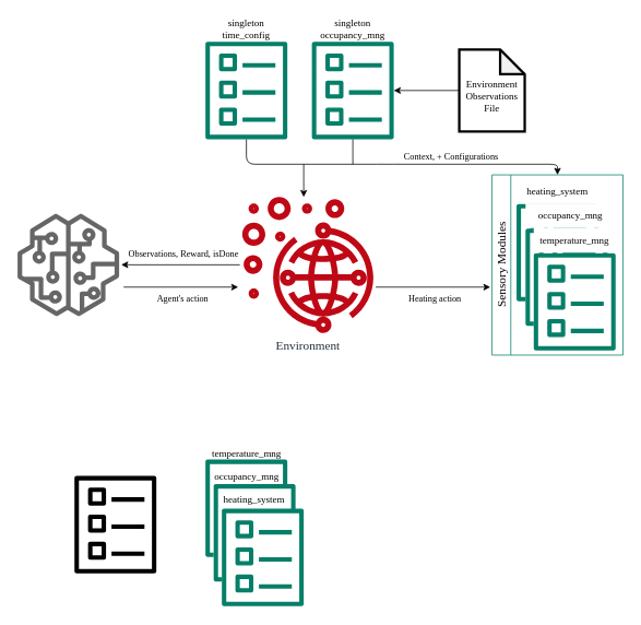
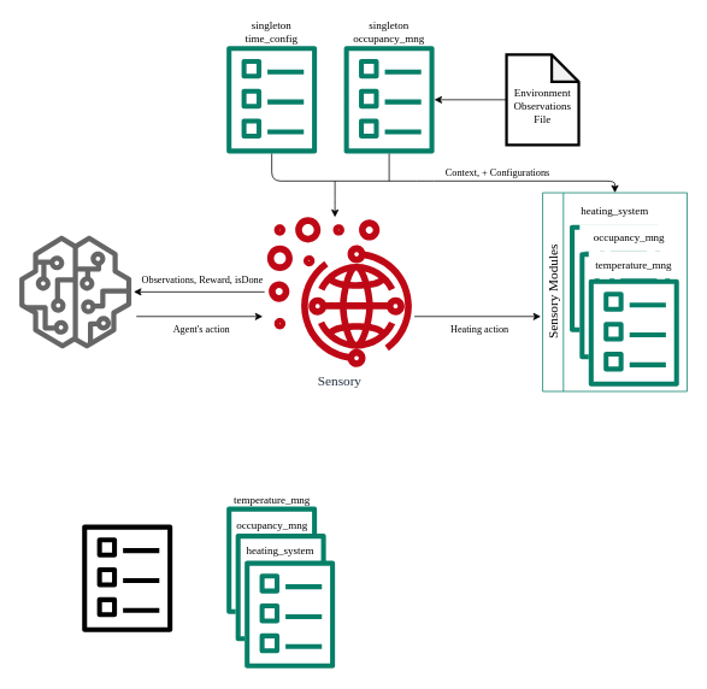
  <mxCell id="0" />
  <mxCell id="1" parent="0" />
  <mxCell id="2" style="edgeStyle=none;html=1;fontFamily=Georgia;" parent="1" source="3" target="22" edge="1"><mxGeometry relative="1" as="geometry"><mxPoint x="515" y="70.676" as="targetPoint" /></mxGeometry></mxCell>
  <mxCell id="3" value="&lt;br&gt;Environment Observations&lt;br&gt;File" style="shape=note;whiteSpace=wrap;html=1;backgroundOutline=1;darkOpacity=0.05;strokeColor=#000000;strokeWidth=3;fontFamily=Georgia;" parent="1" vertex="1"><mxGeometry x="560" y="60" width="80" height="100" as="geometry" /></mxCell>
  <mxCell id="4" value="Sensory Modules" style="swimlane;horizontal=0;whiteSpace=wrap;html=1;strokeColor=#067f68;fontFamily=Georgia;fontSize=15;fontStyle=0" parent="1" vertex="1"><mxGeometry x="600" y="213" width="160" height="220" as="geometry" /></mxCell>
  <mxCell id="5" value="heating_system" style="swimlane;fontStyle=0;childLayout=stackLayout;horizontal=1;startSize=30;horizontalStack=0;resizeParent=1;resizeParentMax=0;resizeLast=0;collapsible=1;marginBottom=0;whiteSpace=wrap;html=1;strokeColor=default;rounded=1;swimlaneLine=0;glass=0;shadow=0;arcSize=0;fontFamily=Georgia;opacity=0;" parent="4" vertex="1"><mxGeometry x="29.999" y="5.001" width="100" height="150" as="geometry" /></mxCell>
  <mxCell id="6" value="" style="group;fontFamily=Georgia;" parent="5" vertex="1" connectable="0"><mxGeometry y="30" width="100" height="120" as="geometry" /></mxCell>
  <mxCell id="7" value="" style="rounded=0;whiteSpace=wrap;html=1;shadow=0;glass=0;fillStyle=solid;strokeColor=none;strokeWidth=10;fontColor=default;fillColor=default;gradientColor=none;fontFamily=Georgia;" parent="6" vertex="1"><mxGeometry y="1.078" width="100.0" height="107.843" as="geometry" /></mxCell>
  <mxCell id="8" value="" style="sketch=0;outlineConnect=0;fontColor=#232F3E;gradientColor=none;fillColor=#067f68;strokeColor=default;dashed=0;verticalLabelPosition=bottom;verticalAlign=top;align=center;html=1;fontSize=12;fontStyle=0;aspect=fixed;pointerEvents=1;shape=mxgraph.aws4.template;fontFamily=Georgia;" parent="6" vertex="1"><mxGeometry width="100" height="120" as="geometry" /></mxCell>
  <mxCell id="9" value="occupancy_mng" style="swimlane;fontStyle=0;childLayout=stackLayout;horizontal=1;startSize=30;horizontalStack=0;resizeParent=1;resizeParentMax=0;resizeLast=0;collapsible=1;marginBottom=0;whiteSpace=wrap;html=1;strokeColor=none;rounded=1;swimlaneLine=0;glass=0;shadow=0;arcSize=0;fontFamily=Georgia;labelBackgroundColor=none;" parent="4" vertex="1"><mxGeometry x="40.999" y="35.001" width="110" height="180" as="geometry" /></mxCell>
  <mxCell id="10" value="" style="group;fontFamily=Georgia;" parent="9" vertex="1" connectable="0"><mxGeometry y="30" width="110" height="150" as="geometry" /></mxCell>
  <mxCell id="11" value="" style="rounded=0;whiteSpace=wrap;html=1;shadow=0;glass=0;fillStyle=solid;strokeColor=none;strokeWidth=10;fontColor=default;fillColor=default;gradientColor=none;fontFamily=Georgia;" parent="10" vertex="1"><mxGeometry y="1.078" width="100.0" height="107.843" as="geometry" /></mxCell>
  <mxCell id="12" value="" style="sketch=0;outlineConnect=0;fontColor=#232F3E;gradientColor=none;fillColor=#067f68;strokeColor=default;dashed=0;verticalLabelPosition=bottom;verticalAlign=top;align=center;html=1;fontSize=12;fontStyle=0;aspect=fixed;pointerEvents=1;shape=mxgraph.aws4.template;fontFamily=Georgia;" parent="10" vertex="1"><mxGeometry width="100" height="120" as="geometry" /></mxCell>
  <mxCell id="13" value="" style="group;fontFamily=Georgia;" parent="10" vertex="1" connectable="0"><mxGeometry x="10" y="30" width="100" height="120" as="geometry" /></mxCell>
  <mxCell id="14" value="" style="rounded=0;whiteSpace=wrap;html=1;shadow=0;glass=0;fillStyle=solid;strokeColor=none;strokeWidth=10;fontColor=default;fillColor=default;gradientColor=none;fontFamily=Georgia;" parent="13" vertex="1"><mxGeometry y="1.078" width="100.0" height="107.843" as="geometry" /></mxCell>
  <mxCell id="15" value="" style="sketch=0;outlineConnect=0;fontColor=#232F3E;gradientColor=none;fillColor=#067f68;strokeColor=default;dashed=0;verticalLabelPosition=bottom;verticalAlign=top;align=center;html=1;fontSize=12;fontStyle=0;aspect=fixed;pointerEvents=1;shape=mxgraph.aws4.template;fontFamily=Georgia;" parent="13" vertex="1"><mxGeometry width="100" height="120" as="geometry" /></mxCell>
  <mxCell id="16" value="temperature_mng" style="swimlane;fontStyle=0;childLayout=stackLayout;horizontal=1;startSize=30;horizontalStack=0;resizeParent=1;resizeParentMax=0;resizeLast=0;collapsible=1;marginBottom=0;whiteSpace=wrap;html=1;strokeColor=none;rounded=1;swimlaneLine=0;glass=0;shadow=0;arcSize=0;fontFamily=Georgia;labelBackgroundColor=default;" parent="4" vertex="1"><mxGeometry x="50.999" y="65.001" width="100" height="150" as="geometry" /></mxCell>
- <mxCell id="17" value="Environment" style="sketch=0;outlineConnect=0;fontColor=#232F3E;gradientColor=none;fillColor=#BF0816;strokeColor=none;dashed=0;verticalLabelPosition=bottom;verticalAlign=top;align=center;html=1;fontSize=15;fontStyle=0;aspect=fixed;pointerEvents=1;shape=mxgraph.aws4.fleet_management;fontFamily=Georgia;" parent="1" vertex="1"><mxGeometry x="292" y="240" width="166" height="166" as="geometry" /></mxCell>
+ <mxCell id="17" value="Sensory" style="sketch=0;outlineConnect=0;fontColor=#232F3E;gradientColor=none;fillColor=#BF0816;strokeColor=none;dashed=0;verticalLabelPosition=bottom;verticalAlign=top;align=center;html=1;fontSize=15;fontStyle=0;aspect=fixed;pointerEvents=1;shape=mxgraph.aws4.fleet_management;fontFamily=Georgia;" parent="1" vertex="1"><mxGeometry x="292" y="240" width="166" height="166" as="geometry" /></mxCell>
  <mxCell id="18" value="File" style="sketch=0;outlineConnect=0;fontColor=#ffffff;fillColor=#666666;strokeColor=#006EAF;dashed=0;verticalLabelPosition=bottom;verticalAlign=top;align=center;html=1;fontSize=15;fontStyle=0;aspect=fixed;pointerEvents=1;shape=mxgraph.aws4.sagemaker_model;fontFamily=Georgia;" parent="1" vertex="1"><mxGeometry x="20" y="260.5" width="125" height="125" as="geometry" /></mxCell>
  <mxCell id="19" value="singleton&lt;br&gt;occupancy_mng" style="swimlane;fontStyle=0;childLayout=stackLayout;horizontal=1;startSize=30;horizontalStack=0;resizeParent=1;resizeParentMax=0;resizeLast=0;collapsible=1;marginBottom=0;whiteSpace=wrap;html=1;strokeColor=default;rounded=1;swimlaneLine=0;glass=0;shadow=0;arcSize=0;fontFamily=Georgia;opacity=0;" parent="1" vertex="1"><mxGeometry x="379.999" y="20.001" width="100" height="150" as="geometry" /></mxCell>
  <mxCell id="20" value="" style="group;fontFamily=Georgia;" parent="19" vertex="1" connectable="0"><mxGeometry y="30" width="100" height="120" as="geometry" /></mxCell>
  <mxCell id="21" value="" style="rounded=0;whiteSpace=wrap;html=1;shadow=0;glass=0;fillStyle=solid;strokeColor=none;strokeWidth=10;fontColor=default;fillColor=default;gradientColor=none;fontFamily=Georgia;" parent="20" vertex="1"><mxGeometry y="1.078" width="100.0" height="107.843" as="geometry" /></mxCell>
  <mxCell id="22" value="" style="sketch=0;outlineConnect=0;fontColor=#232F3E;gradientColor=none;fillColor=#067f68;strokeColor=default;dashed=0;verticalLabelPosition=bottom;verticalAlign=top;align=center;html=1;fontSize=12;fontStyle=0;aspect=fixed;pointerEvents=1;shape=mxgraph.aws4.template;fontFamily=Georgia;" parent="20" vertex="1"><mxGeometry width="100" height="120" as="geometry" /></mxCell>
  <mxCell id="23" style="edgeStyle=none;html=1;fontColor=default;fontFamily=Georgia;" parent="1" source="36" target="4" edge="1"><mxGeometry relative="1" as="geometry"><mxPoint x="750" y="220" as="targetPoint" /><mxPoint x="290" y="200" as="sourcePoint" /><Array as="points"><mxPoint x="300" y="200" /><mxPoint x="470" y="200" /><mxPoint x="680" y="200" /></Array></mxGeometry></mxCell>
  <mxCell id="24" value="Context, + Configurations" style="edgeLabel;html=1;align=center;verticalAlign=middle;resizable=0;points=[];fontColor=default;fontFamily=Georgia;labelBackgroundColor=none;" parent="23" vertex="1" connectable="0"><mxGeometry x="0.112" y="1" relative="1" as="geometry"><mxPoint x="45" y="-9" as="offset" /></mxGeometry></mxCell>
  <mxCell id="25" style="edgeStyle=none;html=1;fontColor=default;fontFamily=Georgia;endArrow=none;endFill=0;" parent="1" source="22" edge="1"><mxGeometry relative="1" as="geometry"><mxPoint x="429.999" y="200" as="targetPoint" /></mxGeometry></mxCell>
  <mxCell id="26" style="edgeStyle=none;html=1;fontColor=default;fontFamily=Georgia;labelBackgroundColor=none;" parent="1" edge="1"><mxGeometry relative="1" as="geometry"><mxPoint x="292" y="322.77" as="sourcePoint" /><mxPoint x="147.074" y="322.77" as="targetPoint" /></mxGeometry></mxCell>
  <mxCell id="27" value="Observations, Reward, isDone" style="edgeLabel;html=1;align=center;verticalAlign=middle;resizable=0;points=[];fontColor=default;labelBackgroundColor=none;fontFamily=Georgia;" parent="26" vertex="1" connectable="0"><mxGeometry x="-0.216" y="1" relative="1" as="geometry"><mxPoint x="-13" y="-15" as="offset" /></mxGeometry></mxCell>
  <mxCell id="28" style="edgeStyle=none;html=1;fontColor=default;fontFamily=Georgia;labelBackgroundColor=none;" parent="1" edge="1"><mxGeometry relative="1" as="geometry"><mxPoint x="150" y="350" as="sourcePoint" /><mxPoint x="290" y="350" as="targetPoint" /></mxGeometry></mxCell>
  <mxCell id="29" value="Agent's action" style="edgeLabel;html=1;align=center;verticalAlign=middle;resizable=0;points=[];fontColor=default;fontFamily=Georgia;labelBackgroundColor=none;" parent="28" vertex="1" connectable="0"><mxGeometry x="-0.311" y="3" relative="1" as="geometry"><mxPoint x="23" y="16" as="offset" /></mxGeometry></mxCell>
  <mxCell id="30" style="edgeStyle=none;html=1;fontColor=default;fontFamily=Georgia;labelBackgroundColor=none;" parent="1" edge="1"><mxGeometry relative="1" as="geometry"><mxPoint x="458" y="350" as="sourcePoint" /><mxPoint x="598" y="350" as="targetPoint" /></mxGeometry></mxCell>
  <mxCell id="31" value="Heating action" style="edgeLabel;html=1;align=center;verticalAlign=middle;resizable=0;points=[];fontColor=default;fontFamily=Georgia;labelBackgroundColor=none;" parent="30" vertex="1" connectable="0"><mxGeometry x="-0.311" y="3" relative="1" as="geometry"><mxPoint x="23" y="16" as="offset" /></mxGeometry></mxCell>
  <mxCell id="32" style="edgeStyle=none;html=1;fontColor=default;fontFamily=Georgia;" parent="1" edge="1"><mxGeometry relative="1" as="geometry"><mxPoint x="370" y="240" as="targetPoint" /><mxPoint x="370" y="200" as="sourcePoint" /><Array as="points"><mxPoint x="370" y="220" /></Array></mxGeometry></mxCell>
  <mxCell id="33" value="singleton time_config" style="swimlane;fontStyle=0;childLayout=stackLayout;horizontal=1;startSize=30;horizontalStack=0;resizeParent=1;resizeParentMax=0;resizeLast=0;collapsible=1;marginBottom=0;whiteSpace=wrap;html=1;strokeColor=default;rounded=1;swimlaneLine=0;glass=0;shadow=0;arcSize=0;fontFamily=Georgia;spacing=0;spacingBottom=0;verticalAlign=middle;perimeterSpacing=0;opacity=0;" parent="1" vertex="1"><mxGeometry x="249.999" y="20.001" width="100" height="150" as="geometry" /></mxCell>
  <mxCell id="34" value="" style="group;fontFamily=Georgia;" parent="33" vertex="1" connectable="0"><mxGeometry y="30" width="100" height="120" as="geometry" /></mxCell>
  <mxCell id="35" value="" style="rounded=0;whiteSpace=wrap;html=1;shadow=0;glass=0;fillStyle=solid;strokeColor=none;strokeWidth=10;fontColor=default;fillColor=default;gradientColor=none;fontFamily=Georgia;" parent="34" vertex="1"><mxGeometry y="1.078" width="100.0" height="107.843" as="geometry" /></mxCell>
  <mxCell id="36" value="" style="sketch=0;outlineConnect=0;fontColor=#232F3E;gradientColor=none;fillColor=#067f68;strokeColor=default;dashed=0;verticalLabelPosition=bottom;verticalAlign=top;align=center;html=1;fontSize=12;fontStyle=0;aspect=fixed;pointerEvents=1;shape=mxgraph.aws4.template;fontFamily=Georgia;" parent="34" vertex="1"><mxGeometry width="100" height="120" as="geometry" /></mxCell>
  <mxCell id="37" value="" style="sketch=0;outlineConnect=0;fontColor=#232F3E;gradientColor=none;fillColor=#000000;strokeColor=default;dashed=0;verticalLabelPosition=bottom;verticalAlign=top;align=center;html=1;fontSize=12;fontStyle=0;aspect=fixed;pointerEvents=1;shape=mxgraph.aws4.template;fontFamily=Georgia;" parent="1" vertex="1"><mxGeometry x="89.999" y="580.001" width="100" height="120" as="geometry" /></mxCell>
  <mxCell id="38" value="" style="group" parent="1" vertex="1" connectable="0"><mxGeometry x="249.999" y="540" width="120" height="200.001" as="geometry" /></mxCell>
  <mxCell id="39" value="" style="group;fontFamily=Georgia;movable=1;resizable=1;rotatable=1;deletable=1;editable=1;connectable=1;" parent="38" vertex="1" connectable="0"><mxGeometry y="20.001" width="120" height="180" as="geometry" /></mxCell>
  <mxCell id="40" value="" style="rounded=0;whiteSpace=wrap;html=1;shadow=0;glass=0;fillStyle=solid;strokeColor=none;strokeWidth=10;fontColor=default;fillColor=default;gradientColor=none;fontFamily=Georgia;movable=1;resizable=1;rotatable=1;deletable=1;editable=1;connectable=1;" parent="39" vertex="1"><mxGeometry y="1.078" width="100.0" height="107.843" as="geometry" /></mxCell>
  <mxCell id="41" value="" style="sketch=0;outlineConnect=0;fontColor=#232F3E;gradientColor=none;fillColor=#067f68;strokeColor=default;dashed=0;verticalLabelPosition=bottom;verticalAlign=top;align=center;html=1;fontSize=12;fontStyle=0;aspect=fixed;pointerEvents=1;shape=mxgraph.aws4.template;fontFamily=Georgia;movable=1;resizable=1;rotatable=1;deletable=1;editable=1;connectable=1;" parent="39" vertex="1"><mxGeometry width="100" height="120" as="geometry" /></mxCell>
  <mxCell id="42" value="" style="rounded=0;whiteSpace=wrap;html=1;labelBackgroundColor=default;fillColor=default;fillStyle=solid;strokeColor=none;movable=1;resizable=1;rotatable=1;deletable=1;editable=1;connectable=1;" parent="39" vertex="1"><mxGeometry x="10" y="10" width="80" height="100" as="geometry" /></mxCell>
  <mxCell id="43" value="" style="group;fontFamily=Georgia;movable=1;resizable=1;rotatable=1;deletable=1;editable=1;connectable=1;" parent="39" vertex="1" connectable="0"><mxGeometry x="10" y="30" width="110" height="150" as="geometry" /></mxCell>
  <mxCell id="44" value="" style="rounded=0;whiteSpace=wrap;html=1;shadow=0;glass=0;fillStyle=solid;strokeColor=none;strokeWidth=10;fontColor=default;fillColor=default;gradientColor=none;fontFamily=Georgia;movable=1;resizable=1;rotatable=1;deletable=1;editable=1;connectable=1;" parent="43" vertex="1"><mxGeometry y="1.078" width="100.0" height="107.843" as="geometry" /></mxCell>
  <mxCell id="45" value="" style="sketch=0;outlineConnect=0;fontColor=#232F3E;gradientColor=none;fillColor=#067f68;strokeColor=default;dashed=0;verticalLabelPosition=bottom;verticalAlign=top;align=center;html=1;fontSize=12;fontStyle=0;aspect=fixed;pointerEvents=1;shape=mxgraph.aws4.template;fontFamily=Georgia;movable=1;resizable=1;rotatable=1;deletable=1;editable=1;connectable=1;" parent="43" vertex="1"><mxGeometry width="100" height="120" as="geometry" /></mxCell>
  <mxCell id="46" value="" style="rounded=0;whiteSpace=wrap;html=1;labelBackgroundColor=default;fillColor=default;fillStyle=solid;strokeColor=none;movable=1;resizable=1;rotatable=1;deletable=1;editable=1;connectable=1;" parent="43" vertex="1"><mxGeometry x="10" y="10" width="80" height="100" as="geometry" /></mxCell>
  <mxCell id="47" value="" style="group;fontFamily=Georgia;movable=1;resizable=1;rotatable=1;deletable=1;editable=1;connectable=1;" parent="43" vertex="1" connectable="0"><mxGeometry x="10" y="30" width="100" height="120" as="geometry" /></mxCell>
  <mxCell id="48" value="" style="rounded=0;whiteSpace=wrap;html=1;labelBackgroundColor=default;fillColor=default;fillStyle=solid;strokeColor=none;movable=1;resizable=1;rotatable=1;deletable=1;editable=1;connectable=1;" parent="47" vertex="1"><mxGeometry x="10" y="10" width="80" height="100" as="geometry" /></mxCell>
  <mxCell id="49" value="" style="rounded=0;whiteSpace=wrap;html=1;shadow=0;glass=0;fillStyle=solid;strokeColor=none;strokeWidth=10;fontColor=default;fillColor=default;gradientColor=none;fontFamily=Georgia;movable=1;resizable=1;rotatable=1;deletable=1;editable=1;connectable=1;" parent="47" vertex="1"><mxGeometry y="1.078" width="100.0" height="107.843" as="geometry" /></mxCell>
  <mxCell id="50" value="" style="sketch=0;outlineConnect=0;fontColor=#232F3E;gradientColor=none;fillColor=#067f68;strokeColor=default;dashed=0;verticalLabelPosition=bottom;verticalAlign=top;align=center;html=1;fontSize=12;fontStyle=0;aspect=fixed;pointerEvents=1;shape=mxgraph.aws4.template;fontFamily=Georgia;movable=1;resizable=1;rotatable=1;deletable=1;editable=1;connectable=1;" parent="47" vertex="1"><mxGeometry width="100" height="120" as="geometry" /></mxCell>
  <mxCell id="51" value="&lt;span style=&quot;font-family: Georgia; font-size: 12px;&quot;&gt;heating_system&lt;/span&gt;" style="rounded=0;whiteSpace=wrap;html=1;labelBackgroundColor=none;fillStyle=solid;fillColor=none;fontSize=11;strokeColor=none;" parent="43" vertex="1"><mxGeometry x="2.5" y="10" width="95" height="20" as="geometry" /></mxCell>
  <mxCell id="52" value="&lt;span style=&quot;font-family: Georgia; font-size: 12px;&quot;&gt;occupancy_mng&lt;/span&gt;" style="rounded=0;whiteSpace=wrap;html=1;labelBackgroundColor=none;fillStyle=solid;fillColor=none;fontSize=11;strokeColor=none;" parent="39" vertex="1"><mxGeometry x="3" y="10" width="95" height="21.08" as="geometry" /></mxCell>
  <mxCell id="53" value="&lt;span style=&quot;font-family: Georgia; font-size: 12px; background-color: rgb(255, 255, 255);&quot;&gt;temperature_mng&lt;/span&gt;" style="rounded=0;whiteSpace=wrap;html=1;labelBackgroundColor=none;fillStyle=solid;fillColor=none;fontSize=11;strokeColor=none;" parent="38" vertex="1"><mxGeometry x="3.001" width="95" height="25" as="geometry" /></mxCell>
